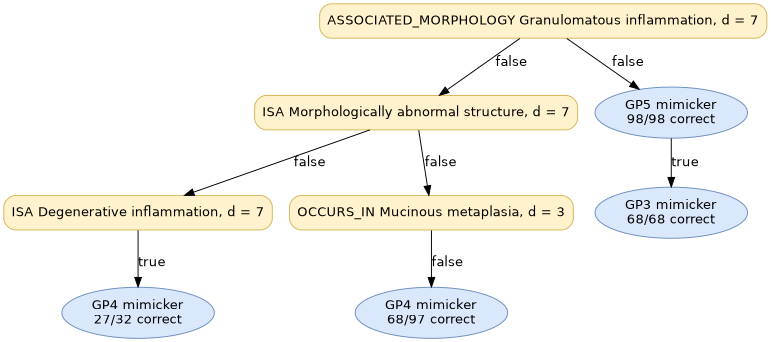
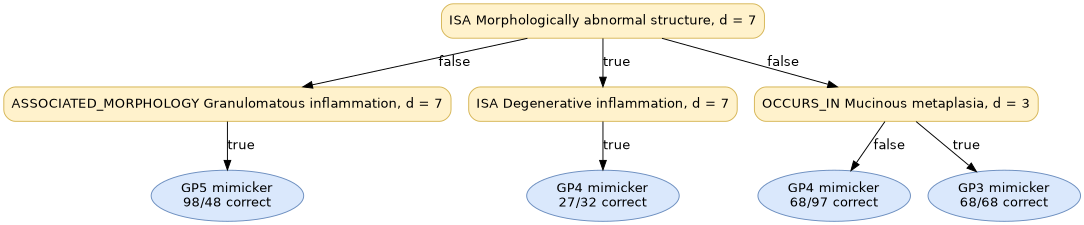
  digraph {
    fontname="DejaVu Sans"
    node [color="#D6B656" fillcolor="#FFF2CC" fontname="DejaVu Sans" shape=box style="rounded,filled"]
    edge [fontname="DejaVu Sans"]
    n1 [label="ASSOCIATED_MORPHOLOGY Granulomatous inflammation, d = 7"]
    n2 [label="ISA Morphologically abnormal structure, d = 7"]
-   n3 [color="#6C8EBF" fillcolor="#DAE8FC" label=<GP5 mimicker<br/>98/98 correct> shape=ellipse]
+   n3 [color="#6C8EBF" fillcolor="#DAE8FC" label=<GP5 mimicker<br/>98/48 correct> shape=ellipse]
    n4 [label="ISA Degenerative inflammation, d = 7"]
    n5 [label="OCCURS_IN Mucinous metaplasia, d = 3"]
    n6 [color="#6C8EBF" fillcolor="#DAE8FC" label=<GP4 mimicker<br/>27/32 correct> shape=ellipse]
    n7 [color="#6C8EBF" fillcolor="#DAE8FC" label=<GP4 mimicker<br/>68/97 correct> shape=ellipse]
    n8 [color="#6C8EBF" fillcolor="#DAE8FC" label=<GP3 mimicker<br/>68/68 correct> shape=ellipse]
-   n1 -> n2 [label=false]
-   n1 -> n3 [label=false]
-   n2 -> n4 [label=false]
+   n2 -> n1 [label=false]
+   n1 -> n3 [label=true]
+   n2 -> n4 [label=true]
    n2 -> n5 [label=false]
    n4 -> n6 [label=true]
    n5 -> n7 [label=false]
-   n3 -> n8 [label=true]
+   n5 -> n8 [label=true]
  }
